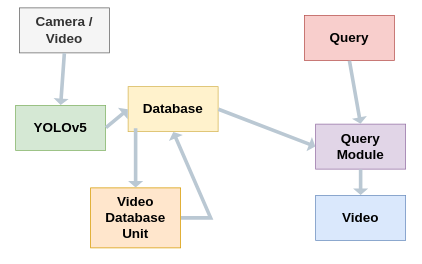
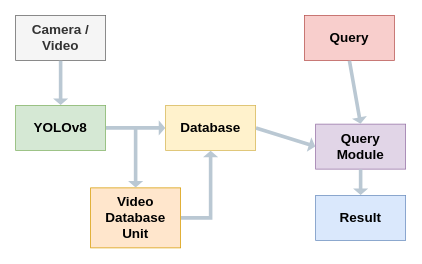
  <mxCell id="0" />
  <mxCell id="1" parent="0" />
- <mxCell id="2" value="&lt;font size=&quot;1&quot; style=&quot;&quot;&gt;&lt;b style=&quot;font-size: 18px;&quot;&gt;Camera / Video&lt;/b&gt;&lt;/font&gt;" style="rounded=0;whiteSpace=wrap;html=1;fillColor=#f5f5f5;strokeColor=#666666;fontColor=#333333;" vertex="1" parent="1"><mxGeometry x="25" y="10" width="120" height="60" as="geometry" /></mxCell>
- <mxCell id="3" value="&lt;font size=&quot;1&quot; style=&quot;&quot;&gt;&lt;b style=&quot;font-size: 18px;&quot;&gt;YOLOv5&lt;/b&gt;&lt;/font&gt;" style="rounded=0;whiteSpace=wrap;html=1;fillColor=#d5e8d4;strokeColor=#82b366;" vertex="1" parent="1"><mxGeometry x="20" y="140" width="120" height="60" as="geometry" /></mxCell>
- <mxCell id="4" value="&lt;font size=&quot;1&quot; style=&quot;&quot;&gt;&lt;b style=&quot;font-size: 18px;&quot;&gt;Database&lt;/b&gt;&lt;/font&gt;" style="rounded=0;whiteSpace=wrap;html=1;fillColor=#fff2cc;strokeColor=#d6b656;" vertex="1" parent="1"><mxGeometry x="170" y="115" width="120" height="60" as="geometry" /></mxCell>
+ <mxCell id="2" value="&lt;font size=&quot;1&quot; style=&quot;&quot;&gt;&lt;b style=&quot;font-size: 18px;&quot;&gt;Camera / Video&lt;/b&gt;&lt;/font&gt;" style="rounded=0;whiteSpace=wrap;html=1;fillColor=#f5f5f5;strokeColor=#666666;fontColor=#333333;" vertex="1" parent="1"><mxGeometry x="20" y="20" width="120" height="60" as="geometry" /></mxCell>
+ <mxCell id="3" value="&lt;font size=&quot;1&quot; style=&quot;&quot;&gt;&lt;b style=&quot;font-size: 18px;&quot;&gt;YOLOv8&lt;/b&gt;&lt;/font&gt;" style="rounded=0;whiteSpace=wrap;html=1;fillColor=#d5e8d4;strokeColor=#82b366;" vertex="1" parent="1"><mxGeometry x="20" y="140" width="120" height="60" as="geometry" /></mxCell>
+ <mxCell id="4" value="&lt;font size=&quot;1&quot; style=&quot;&quot;&gt;&lt;b style=&quot;font-size: 18px;&quot;&gt;Database&lt;/b&gt;&lt;/font&gt;" style="rounded=0;whiteSpace=wrap;html=1;fillColor=#fff2cc;strokeColor=#d6b656;" vertex="1" parent="1"><mxGeometry x="220" y="140" width="120" height="60" as="geometry" /></mxCell>
  <mxCell id="5" value="&lt;font size=&quot;1&quot; style=&quot;&quot;&gt;&lt;b style=&quot;font-size: 18px;&quot;&gt;Video Database Unit&lt;/b&gt;&lt;/font&gt;" style="rounded=0;whiteSpace=wrap;html=1;fillColor=#ffe6cc;strokeColor=#d79b00;" vertex="1" parent="1"><mxGeometry x="120" y="250" width="120" height="80" as="geometry" /></mxCell>
  <mxCell id="6" value="&lt;font size=&quot;1&quot; style=&quot;&quot;&gt;&lt;b style=&quot;font-size: 18px;&quot;&gt;Query Module&lt;/b&gt;&lt;/font&gt;" style="rounded=0;whiteSpace=wrap;html=1;fillColor=#e1d5e7;strokeColor=#9673a6;" vertex="1" parent="1"><mxGeometry x="420" y="165" width="120" height="60" as="geometry" /></mxCell>
- <mxCell id="7" value="&lt;font size=&quot;1&quot; style=&quot;&quot;&gt;&lt;b style=&quot;font-size: 18px;&quot;&gt;Video&lt;/b&gt;&lt;/font&gt;" style="rounded=0;whiteSpace=wrap;html=1;fillColor=#dae8fc;strokeColor=#6c8ebf;" vertex="1" parent="1"><mxGeometry x="420" y="260" width="120" height="60" as="geometry" /></mxCell>
+ <mxCell id="7" value="&lt;font size=&quot;1&quot; style=&quot;&quot;&gt;&lt;b style=&quot;font-size: 18px;&quot;&gt;Result&lt;/b&gt;&lt;/font&gt;" style="rounded=0;whiteSpace=wrap;html=1;fillColor=#dae8fc;strokeColor=#6c8ebf;" vertex="1" parent="1"><mxGeometry x="420" y="260" width="120" height="60" as="geometry" /></mxCell>
  <mxCell id="8" value="&lt;font size=&quot;1&quot; style=&quot;&quot;&gt;&lt;b style=&quot;font-size: 18px;&quot;&gt;Query&lt;/b&gt;&lt;/font&gt;" style="rounded=0;whiteSpace=wrap;html=1;fillColor=#f8cecc;strokeColor=#b85450;" vertex="1" parent="1"><mxGeometry x="405" y="20" width="120" height="60" as="geometry" /></mxCell>
  <mxCell id="9" value="" style="shape=flexArrow;endArrow=classic;html=1;rounded=0;fillColor=#bac8d3;strokeColor=none;width=4.8;endSize=2.56;endWidth=14.429;entryX=0.5;entryY=0;entryDx=0;entryDy=0;exitX=0.5;exitY=1;exitDx=0;exitDy=0;" edge="1" parent="1" source="2" target="3"><mxGeometry width="50" height="50" relative="1" as="geometry"><mxPoint x="140" y="100" as="sourcePoint" /><mxPoint x="190" y="130" as="targetPoint" /></mxGeometry></mxCell>
  <mxCell id="10" value="" style="shape=flexArrow;endArrow=classic;html=1;rounded=0;fillColor=#bac8d3;strokeColor=none;width=4.8;endSize=2.56;endWidth=14.429;entryX=0;entryY=0.5;entryDx=0;entryDy=0;exitX=1;exitY=0.5;exitDx=0;exitDy=0;" edge="1" parent="1" source="3" target="4"><mxGeometry width="50" height="50" relative="1" as="geometry"><mxPoint x="90" y="90" as="sourcePoint" /><mxPoint x="90" y="150" as="targetPoint" /></mxGeometry></mxCell>
  <mxCell id="11" value="" style="shape=flexArrow;endArrow=classic;html=1;rounded=0;fillColor=#bac8d3;strokeColor=none;width=4.8;endSize=2.56;endWidth=14.429;entryX=0.5;entryY=0;entryDx=0;entryDy=0;" edge="1" parent="1" target="5"><mxGeometry width="50" height="50" relative="1" as="geometry"><mxPoint x="180" y="170" as="sourcePoint" /><mxPoint x="190" y="80" as="targetPoint" /></mxGeometry></mxCell>
  <mxCell id="12" value="" style="shape=flexArrow;endArrow=classic;html=1;rounded=0;fillColor=#bac8d3;strokeColor=none;width=4.8;endSize=2.56;endWidth=14.429;entryX=0.5;entryY=1;entryDx=0;entryDy=0;exitX=1;exitY=0.5;exitDx=0;exitDy=0;" edge="1" parent="1" source="5" target="4"><mxGeometry width="50" height="50" relative="1" as="geometry"><mxPoint x="190" y="180" as="sourcePoint" /><mxPoint x="190" y="260" as="targetPoint" /><Array as="points"><mxPoint x="280" y="290" /></Array></mxGeometry></mxCell>
  <mxCell id="13" value="" style="shape=flexArrow;endArrow=classic;html=1;rounded=0;fillColor=#bac8d3;strokeColor=none;width=4.8;endSize=2.56;endWidth=14.429;entryX=0;entryY=0.5;entryDx=0;entryDy=0;exitX=1;exitY=0.5;exitDx=0;exitDy=0;" edge="1" parent="1" source="4" target="6"><mxGeometry width="50" height="50" relative="1" as="geometry"><mxPoint x="200" y="190" as="sourcePoint" /><mxPoint x="200" y="270" as="targetPoint" /></mxGeometry></mxCell>
  <mxCell id="14" value="" style="shape=flexArrow;endArrow=classic;html=1;rounded=0;fillColor=#bac8d3;strokeColor=none;width=4.8;endSize=2.56;endWidth=14.429;entryX=0.5;entryY=0;entryDx=0;entryDy=0;exitX=0.5;exitY=1;exitDx=0;exitDy=0;" edge="1" parent="1" source="8" target="6"><mxGeometry width="50" height="50" relative="1" as="geometry"><mxPoint x="350" y="180" as="sourcePoint" /><mxPoint x="430" y="180" as="targetPoint" /></mxGeometry></mxCell>
  <mxCell id="15" value="" style="shape=flexArrow;endArrow=classic;html=1;rounded=0;fillColor=#bac8d3;strokeColor=none;width=4.8;endSize=2.56;endWidth=14.429;entryX=0.5;entryY=0;entryDx=0;entryDy=0;exitX=0.5;exitY=1;exitDx=0;exitDy=0;" edge="1" parent="1" source="6" target="7"><mxGeometry width="50" height="50" relative="1" as="geometry"><mxPoint x="490" y="90" as="sourcePoint" /><mxPoint x="490" y="150" as="targetPoint" /></mxGeometry></mxCell>
